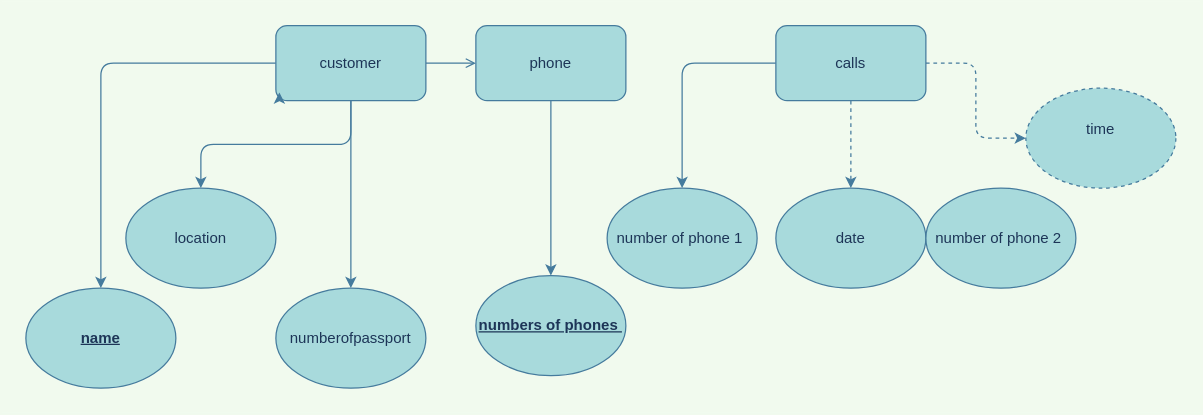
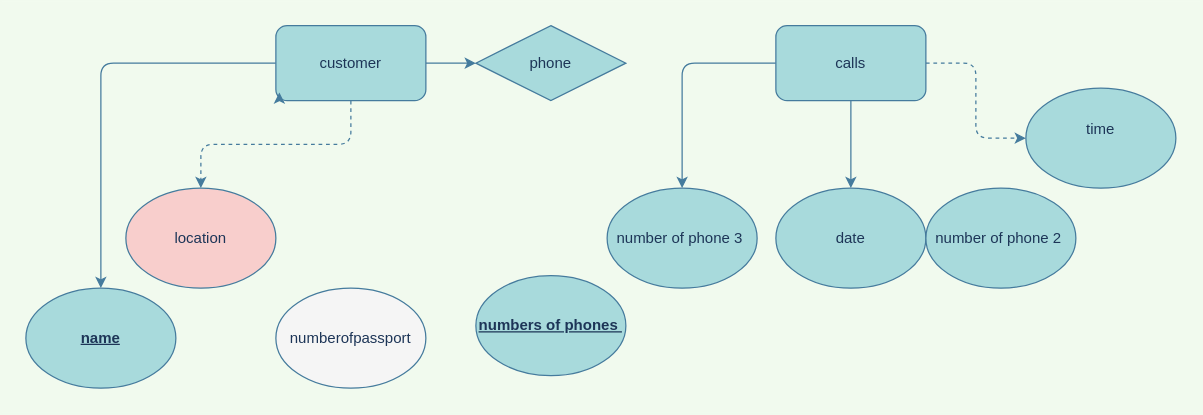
  <mxCell id="0" />
  <mxCell id="1" parent="0" />
- <mxCell id="2" value="" style="edgeStyle=orthogonalEdgeStyle;orthogonalLoop=1;jettySize=auto;html=1;labelBackgroundColor=#F1FAEE;strokeColor=#457B9D;fontColor=#1D3557;endArrow=open;" edge="1" parent="1" source="6" target="8"><mxGeometry relative="1" as="geometry" /></mxCell>
- <mxCell id="3" value="" style="edgeStyle=orthogonalEdgeStyle;orthogonalLoop=1;jettySize=auto;html=1;labelBackgroundColor=#F1FAEE;strokeColor=#457B9D;fontColor=#1D3557;" edge="1" parent="1" source="6" target="14"><mxGeometry relative="1" as="geometry" /></mxCell>
+ <mxCell id="2" value="" style="edgeStyle=orthogonalEdgeStyle;orthogonalLoop=1;jettySize=auto;html=1;labelBackgroundColor=#F1FAEE;strokeColor=#457B9D;fontColor=#1D3557;" edge="1" parent="1" source="6" target="8"><mxGeometry relative="1" as="geometry" /></mxCell>
  <mxCell id="4" value="" style="edgeStyle=orthogonalEdgeStyle;orthogonalLoop=1;jettySize=auto;html=1;labelBackgroundColor=#F1FAEE;strokeColor=#457B9D;fontColor=#1D3557;" edge="1" parent="1" source="6" target="16"><mxGeometry relative="1" as="geometry" /></mxCell>
- <mxCell id="5" value="" style="edgeStyle=orthogonalEdgeStyle;orthogonalLoop=1;jettySize=auto;html=1;labelBackgroundColor=#F1FAEE;strokeColor=#457B9D;fontColor=#1D3557;" edge="1" parent="1" source="6" target="17"><mxGeometry relative="1" as="geometry" /></mxCell>
+ <mxCell id="5" value="" style="edgeStyle=orthogonalEdgeStyle;orthogonalLoop=1;jettySize=auto;html=1;labelBackgroundColor=#F1FAEE;strokeColor=#457B9D;fontColor=#1D3557;dashed=1;" edge="1" parent="1" source="6" target="17"><mxGeometry relative="1" as="geometry" /></mxCell>
  <mxCell id="6" value="customer&lt;br&gt;" style="whiteSpace=wrap;html=1;rounded=1;fillColor=#A8DADC;strokeColor=#457B9D;fontColor=#1D3557;" vertex="1" parent="1"><mxGeometry x="220" y="20" width="120" height="60" as="geometry" /></mxCell>
- <mxCell id="7" value="" style="edgeStyle=orthogonalEdgeStyle;orthogonalLoop=1;jettySize=auto;html=1;labelBackgroundColor=#F1FAEE;strokeColor=#457B9D;fontColor=#1D3557;" edge="1" parent="1" source="8" target="13"><mxGeometry relative="1" as="geometry" /></mxCell>
- <mxCell id="8" value="phone" style="whiteSpace=wrap;html=1;rounded=1;fillColor=#A8DADC;strokeColor=#457B9D;fontColor=#1D3557;" vertex="1" parent="1"><mxGeometry x="380" y="20" width="120" height="60" as="geometry" /></mxCell>
- <mxCell id="9" value="" style="edgeStyle=orthogonalEdgeStyle;orthogonalLoop=1;jettySize=auto;html=1;labelBackgroundColor=#F1FAEE;strokeColor=#457B9D;fontColor=#1D3557;dashed=1;" edge="1" parent="1" source="12" target="18"><mxGeometry relative="1" as="geometry" /></mxCell>
+ <mxCell id="8" value="phone" style="rhombus;whiteSpace=wrap;html=1;fillColor=#A8DADC;strokeColor=#457B9D;fontColor=#1D3557;" vertex="1" parent="1"><mxGeometry x="380" y="20" width="120" height="60" as="geometry" /></mxCell>
+ <mxCell id="9" value="" style="edgeStyle=orthogonalEdgeStyle;orthogonalLoop=1;jettySize=auto;html=1;labelBackgroundColor=#F1FAEE;strokeColor=#457B9D;fontColor=#1D3557;" edge="1" parent="1" source="12" target="18"><mxGeometry relative="1" as="geometry" /></mxCell>
  <mxCell id="10" value="" style="edgeStyle=orthogonalEdgeStyle;orthogonalLoop=1;jettySize=auto;html=1;labelBackgroundColor=#F1FAEE;strokeColor=#457B9D;fontColor=#1D3557;dashed=1;" edge="1" parent="1" source="12" target="19"><mxGeometry relative="1" as="geometry" /></mxCell>
  <mxCell id="11" value="" style="edgeStyle=orthogonalEdgeStyle;orthogonalLoop=1;jettySize=auto;html=1;labelBackgroundColor=#F1FAEE;strokeColor=#457B9D;fontColor=#1D3557;" edge="1" parent="1" source="12" target="20"><mxGeometry relative="1" as="geometry" /></mxCell>
  <mxCell id="12" value="calls&lt;br&gt;" style="whiteSpace=wrap;html=1;rounded=1;fillColor=#A8DADC;strokeColor=#457B9D;fontColor=#1D3557;" vertex="1" parent="1"><mxGeometry x="620" y="20" width="120" height="60" as="geometry" /></mxCell>
  <mxCell id="13" value="&lt;u&gt;&lt;b&gt;numbers of phones&amp;nbsp;&lt;/b&gt;&lt;/u&gt;" style="ellipse;whiteSpace=wrap;html=1;rounded=1;fillColor=#A8DADC;strokeColor=#457B9D;fontColor=#1D3557;" vertex="1" parent="1"><mxGeometry x="380" y="220" width="120" height="80" as="geometry" /></mxCell>
- <mxCell id="14" value="numberofpassport&lt;br&gt;" style="ellipse;whiteSpace=wrap;html=1;rounded=1;fillColor=#A8DADC;strokeColor=#457B9D;fontColor=#1D3557;" vertex="1" parent="1"><mxGeometry x="220" y="230" width="120" height="80" as="geometry" /></mxCell>
+ <mxCell id="14" value="numberofpassport&lt;br&gt;" style="ellipse;whiteSpace=wrap;html=1;rounded=1;fillColor=#f5f5f5;strokeColor=#457B9D;fontColor=#1D3557;" vertex="1" parent="1"><mxGeometry x="220" y="230" width="120" height="80" as="geometry" /></mxCell>
  <mxCell id="15" style="edgeStyle=orthogonalEdgeStyle;orthogonalLoop=1;jettySize=auto;html=1;exitX=0;exitY=1;exitDx=0;exitDy=0;entryX=0.023;entryY=0.89;entryDx=0;entryDy=0;entryPerimeter=0;labelBackgroundColor=#F1FAEE;strokeColor=#457B9D;fontColor=#1D3557;" edge="1" parent="1" source="6" target="6"><mxGeometry relative="1" as="geometry" /></mxCell>
  <mxCell id="16" value="&lt;u&gt;&lt;b&gt;name&lt;/b&gt;&lt;/u&gt;" style="ellipse;whiteSpace=wrap;html=1;rounded=1;fillColor=#A8DADC;strokeColor=#457B9D;fontColor=#1D3557;" vertex="1" parent="1"><mxGeometry x="20" y="230" width="120" height="80" as="geometry" /></mxCell>
- <mxCell id="17" value="location&lt;br&gt;" style="ellipse;whiteSpace=wrap;html=1;rounded=1;fillColor=#A8DADC;strokeColor=#457B9D;fontColor=#1D3557;" vertex="1" parent="1"><mxGeometry x="100" y="150" width="120" height="80" as="geometry" /></mxCell>
+ <mxCell id="17" value="location&lt;br&gt;" style="ellipse;whiteSpace=wrap;html=1;rounded=1;fillColor=#f8cecc;strokeColor=#457B9D;fontColor=#1D3557;" vertex="1" parent="1"><mxGeometry x="100" y="150" width="120" height="80" as="geometry" /></mxCell>
  <mxCell id="18" value="date&lt;br&gt;" style="ellipse;whiteSpace=wrap;html=1;rounded=1;fillColor=#A8DADC;strokeColor=#457B9D;fontColor=#1D3557;" vertex="1" parent="1"><mxGeometry x="620" y="150" width="120" height="80" as="geometry" /></mxCell>
- <mxCell id="19" value="time&lt;br&gt;&lt;br&gt;" style="ellipse;whiteSpace=wrap;html=1;rounded=1;fillColor=#A8DADC;strokeColor=#457B9D;fontColor=#1D3557;dashed=1;" vertex="1" parent="1"><mxGeometry x="820" y="70" width="120" height="80" as="geometry" /></mxCell>
- <mxCell id="20" value="number of phone 1&amp;nbsp;" style="ellipse;whiteSpace=wrap;html=1;rounded=1;fillColor=#A8DADC;strokeColor=#457B9D;fontColor=#1D3557;" vertex="1" parent="1"><mxGeometry x="485" y="150" width="120" height="80" as="geometry" /></mxCell>
+ <mxCell id="19" value="time&lt;br&gt;&lt;br&gt;" style="ellipse;whiteSpace=wrap;html=1;rounded=1;fillColor=#A8DADC;strokeColor=#457B9D;fontColor=#1D3557;" vertex="1" parent="1"><mxGeometry x="820" y="70" width="120" height="80" as="geometry" /></mxCell>
+ <mxCell id="20" value="number of phone 3&amp;nbsp;" style="ellipse;whiteSpace=wrap;html=1;rounded=1;fillColor=#A8DADC;strokeColor=#457B9D;fontColor=#1D3557;" vertex="1" parent="1"><mxGeometry x="485" y="150" width="120" height="80" as="geometry" /></mxCell>
  <mxCell id="21" value="number of phone 2&amp;nbsp;&lt;br&gt;" style="ellipse;whiteSpace=wrap;html=1;rounded=1;fillColor=#A8DADC;strokeColor=#457B9D;fontColor=#1D3557;" vertex="1" parent="1"><mxGeometry x="740" y="150" width="120" height="80" as="geometry" /></mxCell>
